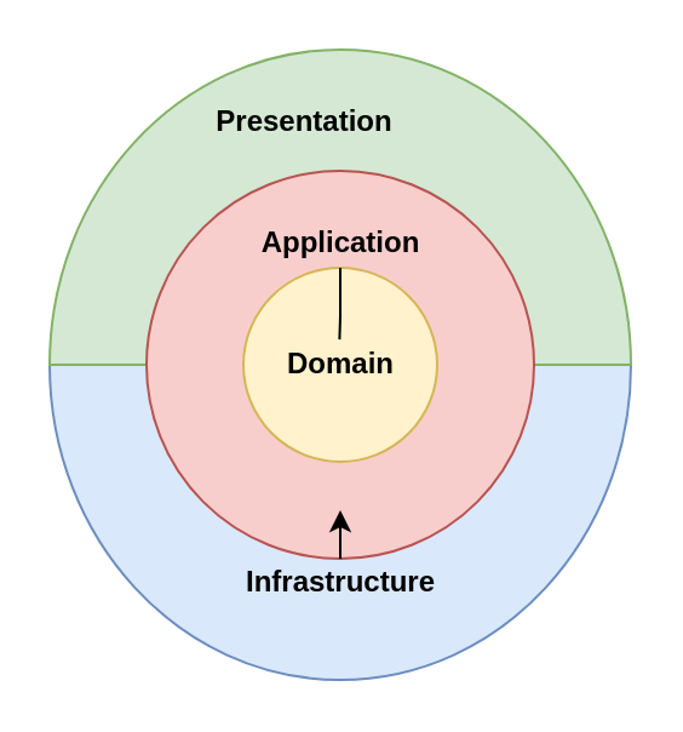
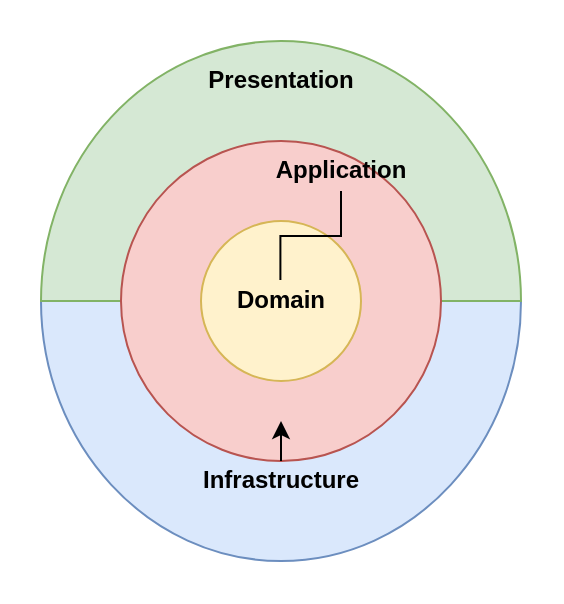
  <mxCell id="0" />
  <mxCell id="1" parent="0" />
  <mxCell id="2" value="" style="verticalLabelPosition=bottom;verticalAlign=top;html=1;shape=mxgraph.basic.half_circle;strokeColor=#6c8ebf;fillColor=#dae8fc;gradientDirection=north;" vertex="1" parent="1"><mxGeometry x="20" y="150" width="240" height="130" as="geometry" /></mxCell>
  <mxCell id="3" value="" style="verticalLabelPosition=bottom;verticalAlign=top;html=1;shape=mxgraph.basic.half_circle;strokeColor=#82b366;fillColor=#d5e8d4;gradientDirection=north;rotation=-180;" vertex="1" parent="1"><mxGeometry x="20" y="20" width="240" height="130" as="geometry" /></mxCell>
  <mxCell id="4" value="" style="ellipse;whiteSpace=wrap;html=1;aspect=fixed;fillColor=#f8cecc;strokeColor=#b85450;" vertex="1" parent="1"><mxGeometry x="60" y="70" width="160" height="160" as="geometry" /></mxCell>
  <mxCell id="5" value="" style="ellipse;whiteSpace=wrap;html=1;aspect=fixed;fillColor=#fff2cc;strokeColor=#d6b656;" vertex="1" parent="1"><mxGeometry x="100" y="110" width="80" height="80" as="geometry" /></mxCell>
- <mxCell id="6" value="Presentation" style="text;html=1;resizable=0;autosize=1;align=center;verticalAlign=middle;points=[];fillColor=none;strokeColor=none;rounded=0;fontStyle=1" vertex="1" parent="1"><mxGeometry x="80" y="40" width="90" height="20" as="geometry" /></mxCell>
+ <mxCell id="6" value="Presentation" style="text;html=1;resizable=0;autosize=1;align=center;verticalAlign=middle;points=[];fillColor=none;strokeColor=none;rounded=0;fontStyle=1" vertex="1" parent="1"><mxGeometry x="95" y="30" width="90" height="20" as="geometry" /></mxCell>
  <mxCell id="7" style="edgeStyle=orthogonalEdgeStyle;rounded=0;orthogonalLoop=1;jettySize=auto;html=1;entryX=0.5;entryY=0.875;entryDx=0;entryDy=0;entryPerimeter=0;" edge="1" parent="1" target="4"><mxGeometry relative="1" as="geometry"><mxPoint x="140" y="230" as="sourcePoint" /></mxGeometry></mxCell>
  <mxCell id="8" value="Infrastructure&lt;br&gt;" style="text;html=1;resizable=0;autosize=1;align=center;verticalAlign=middle;points=[];fillColor=none;strokeColor=none;rounded=0;fontStyle=1" vertex="1" parent="1"><mxGeometry x="95" y="230" width="90" height="20" as="geometry" /></mxCell>
  <mxCell id="9" style="edgeStyle=orthogonalEdgeStyle;rounded=0;orthogonalLoop=1;jettySize=auto;html=1;entryX=0.495;entryY=-0.022;entryDx=0;entryDy=0;entryPerimeter=0;endArrow=none;" edge="1" parent="1" source="10" target="11"><mxGeometry relative="1" as="geometry" /></mxCell>
- <mxCell id="10" value="Application" style="text;html=1;resizable=0;autosize=1;align=center;verticalAlign=middle;points=[];fillColor=none;strokeColor=none;rounded=0;fontStyle=1" vertex="1" parent="1"><mxGeometry x="100" y="90" width="80" height="20" as="geometry" /></mxCell>
+ <mxCell id="10" value="Application" style="text;html=1;resizable=0;autosize=1;align=center;verticalAlign=middle;points=[];fillColor=none;strokeColor=none;rounded=0;fontStyle=1" vertex="1" parent="1"><mxGeometry x="130" y="75" width="80" height="20" as="geometry" /></mxCell>
  <mxCell id="11" value="Domain" style="text;html=1;resizable=0;autosize=1;align=center;verticalAlign=middle;points=[];fillColor=none;strokeColor=none;rounded=0;fontStyle=1" vertex="1" parent="1"><mxGeometry x="110" y="140" width="60" height="20" as="geometry" /></mxCell>
